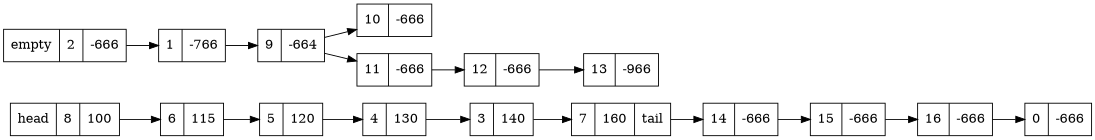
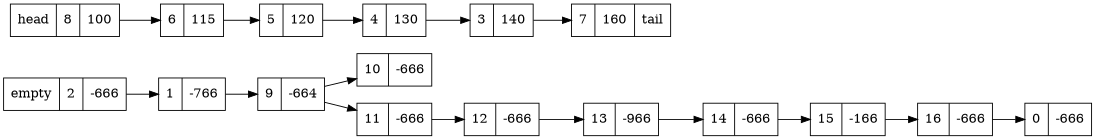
  digraph {
    rankdir=LR
    node [shape=record]
    n1 [label="{0|-666}"]
    n2 [label="{1|-766}"]
    n3 [label="{9|-664}"]
    n4 [label="{10|-666}"]
    n5 [label="{11|-666}"]
    n6 [label="{empty|2|-666}"]
    n7 [label="{3|140}"]
    n8 [label="{7|160|tail}"]
    n9 [label="{4|130}"]
    n10 [label="{5|120}"]
    n11 [label="{6|115}"]
    n12 [label="{head|8|100}"]
    n13 [label="{12|-666}"]
    n14 [label="{13|-966}"]
    n15 [label="{14|-666}"]
-   n16 [label="{15|-666}"]
+   n16 [label="{15|-166}"]
    n17 [label="{16|-666}"]
    n2 -> n3
    n3 -> n4
    n3 -> n5
    n5 -> n13
    n6 -> n2
    n7 -> n8
    n9 -> n7
    n10 -> n9
    n11 -> n10
    n12 -> n11
    n13 -> n14
-   n8 -> n15
+   n14 -> n15
    n15 -> n16
    n16 -> n17
    n17 -> n1
  }
